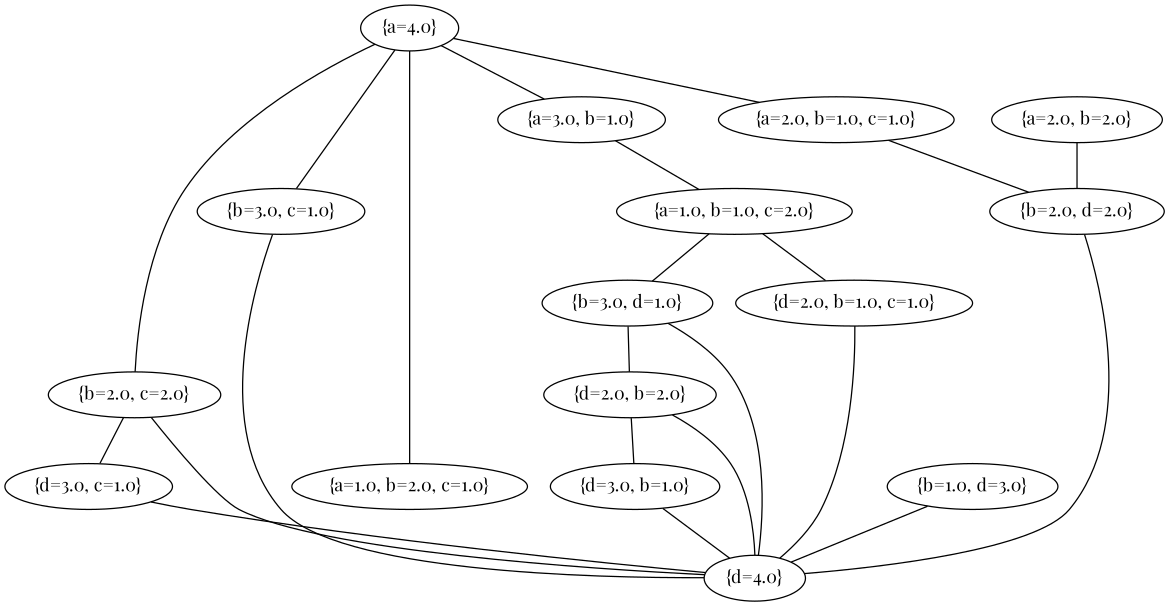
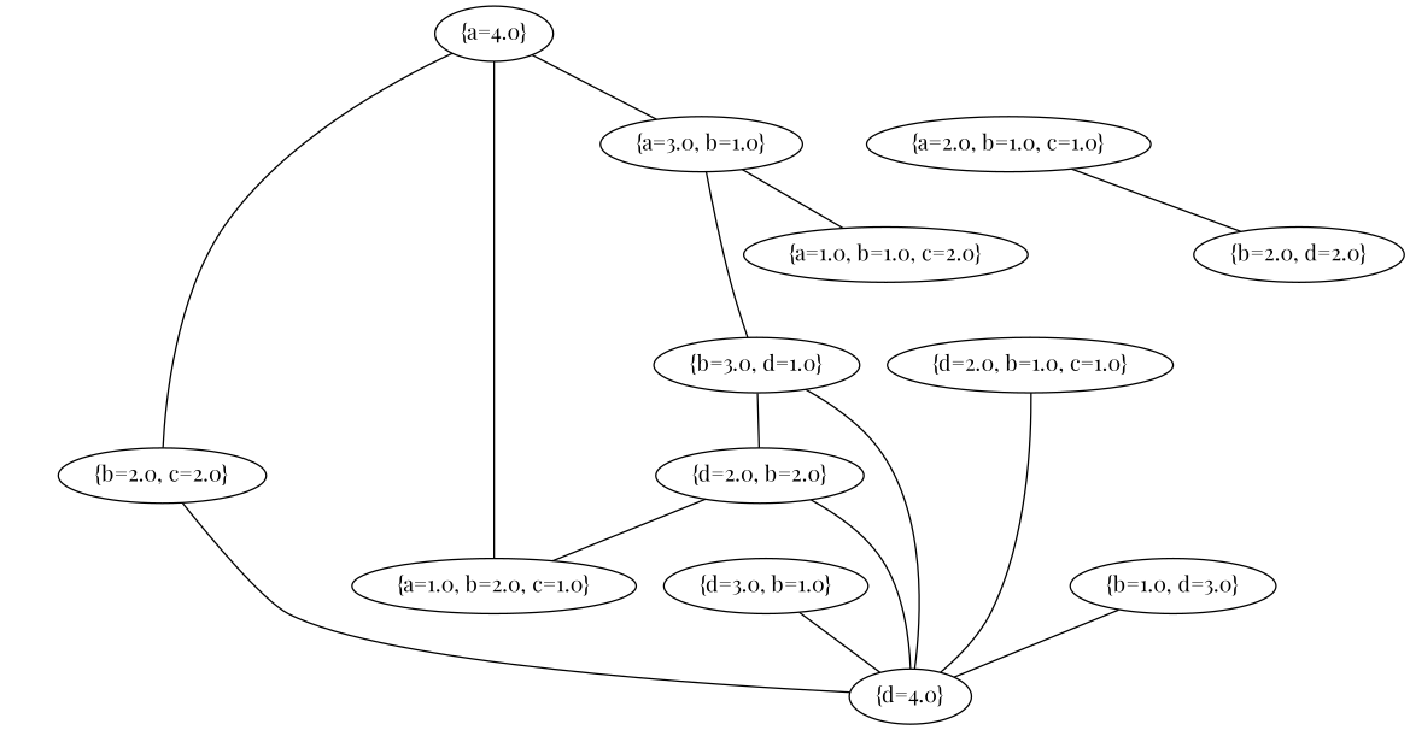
  graph {
    fontname="Playfair Display"
    node [fontname="Playfair Display"]
    edge [fontname="Playfair Display"]
    "{a=4.0}" [state="{a=4.0}" "ui.label"="{a=4.0}"]
    "{a=3.0, b=1.0}" [state="{a=3.0, b=1.0}" "ui.label"="{a=3.0, b=1.0}"]
    "{a=2.0, b=1.0, c=1.0}" [state="{a=2.0, b=1.0, c=1.0}" "ui.label"="{a=2.0, b=1.0, c=1.0}"]
    "{a=1.0, b=2.0, c=1.0}" [state="{a=1.0, b=2.0, c=1.0}" "ui.label"="{a=1.0, b=2.0, c=1.0}"]
    "{b=2.0, c=2.0}" [state="{b=2.0, c=2.0}" "ui.label"="{b=2.0, c=2.0}"]
-   "{b=3.0, c=1.0}" [state="{b=3.0, c=1.0}" "ui.label"="{b=3.0, c=1.0}"]
    "{a=1.0, b=1.0, c=2.0}" [state="{a=1.0, b=1.0, c=2.0}" "ui.label"="{a=1.0, b=1.0, c=2.0}"]
    "{b=3.0, d=1.0}" [state="{b=3.0, d=1.0}" "ui.label"="{b=3.0, d=1.0}"]
    "{b=2.0, d=2.0}" [state="{b=2.0, d=2.0}" "ui.label"="{b=2.0, d=2.0}"]
    "{d=4.0}" [state="{d=4.0}" "ui.label"="{d=4.0}"]
-   "{d=3.0, c=1.0}" [state="{d=3.0, c=1.0}" "ui.label"="{d=3.0, c=1.0}"]
    "{d=2.0, b=1.0, c=1.0}" [state="{d=2.0, b=1.0, c=1.0}" "ui.label"="{d=2.0, b=1.0, c=1.0}"]
-   "{a=2.0, b=2.0}" [state="{a=2.0, b=2.0}" "ui.label"="{a=2.0, b=2.0}"]
    "{d=2.0, b=2.0}" [state="{d=2.0, b=2.0}" "ui.label"="{d=2.0, b=2.0}"]
    "{b=1.0, d=3.0}" [state="{b=1.0, d=3.0}" "ui.label"="{b=1.0, d=3.0}"]
    "{d=3.0, b=1.0}" [state="{d=3.0, b=1.0}" "ui.label"="{d=3.0, b=1.0}"]
    "{a=4.0}" -- "{a=3.0, b=1.0}"
-   "{a=4.0}" -- "{a=2.0, b=1.0, c=1.0}"
    "{a=4.0}" -- "{a=1.0, b=2.0, c=1.0}"
    "{a=4.0}" -- "{b=2.0, c=2.0}"
-   "{a=4.0}" -- "{b=3.0, c=1.0}"
    "{a=3.0, b=1.0}" -- "{a=1.0, b=1.0, c=2.0}"
-   "{a=1.0, b=1.0, c=2.0}" -- "{b=3.0, d=1.0}"
+   "{a=3.0, b=1.0}" -- "{b=3.0, d=1.0}"
    "{a=2.0, b=1.0, c=1.0}" -- "{b=2.0, d=2.0}"
    "{b=2.0, c=2.0}" -- "{d=4.0}"
-   "{b=2.0, c=2.0}" -- "{d=3.0, c=1.0}"
-   "{b=3.0, c=1.0}" -- "{d=4.0}"
-   "{a=1.0, b=1.0, c=2.0}" -- "{d=2.0, b=1.0, c=1.0}"
    "{b=3.0, d=1.0}" -- "{d=4.0}"
    "{b=3.0, d=1.0}" -- "{d=2.0, b=2.0}"
-   "{b=2.0, d=2.0}" -- "{d=4.0}"
-   "{d=3.0, c=1.0}" -- "{d=4.0}"
    "{d=2.0, b=1.0, c=1.0}" -- "{d=4.0}"
-   "{a=2.0, b=2.0}" -- "{b=2.0, d=2.0}"
    "{d=2.0, b=2.0}" -- "{d=4.0}"
-   "{d=2.0, b=2.0}" -- "{d=3.0, b=1.0}"
+   "{d=2.0, b=2.0}" -- "{a=1.0, b=2.0, c=1.0}"
    "{b=1.0, d=3.0}" -- "{d=4.0}"
    "{d=3.0, b=1.0}" -- "{d=4.0}"
  }
